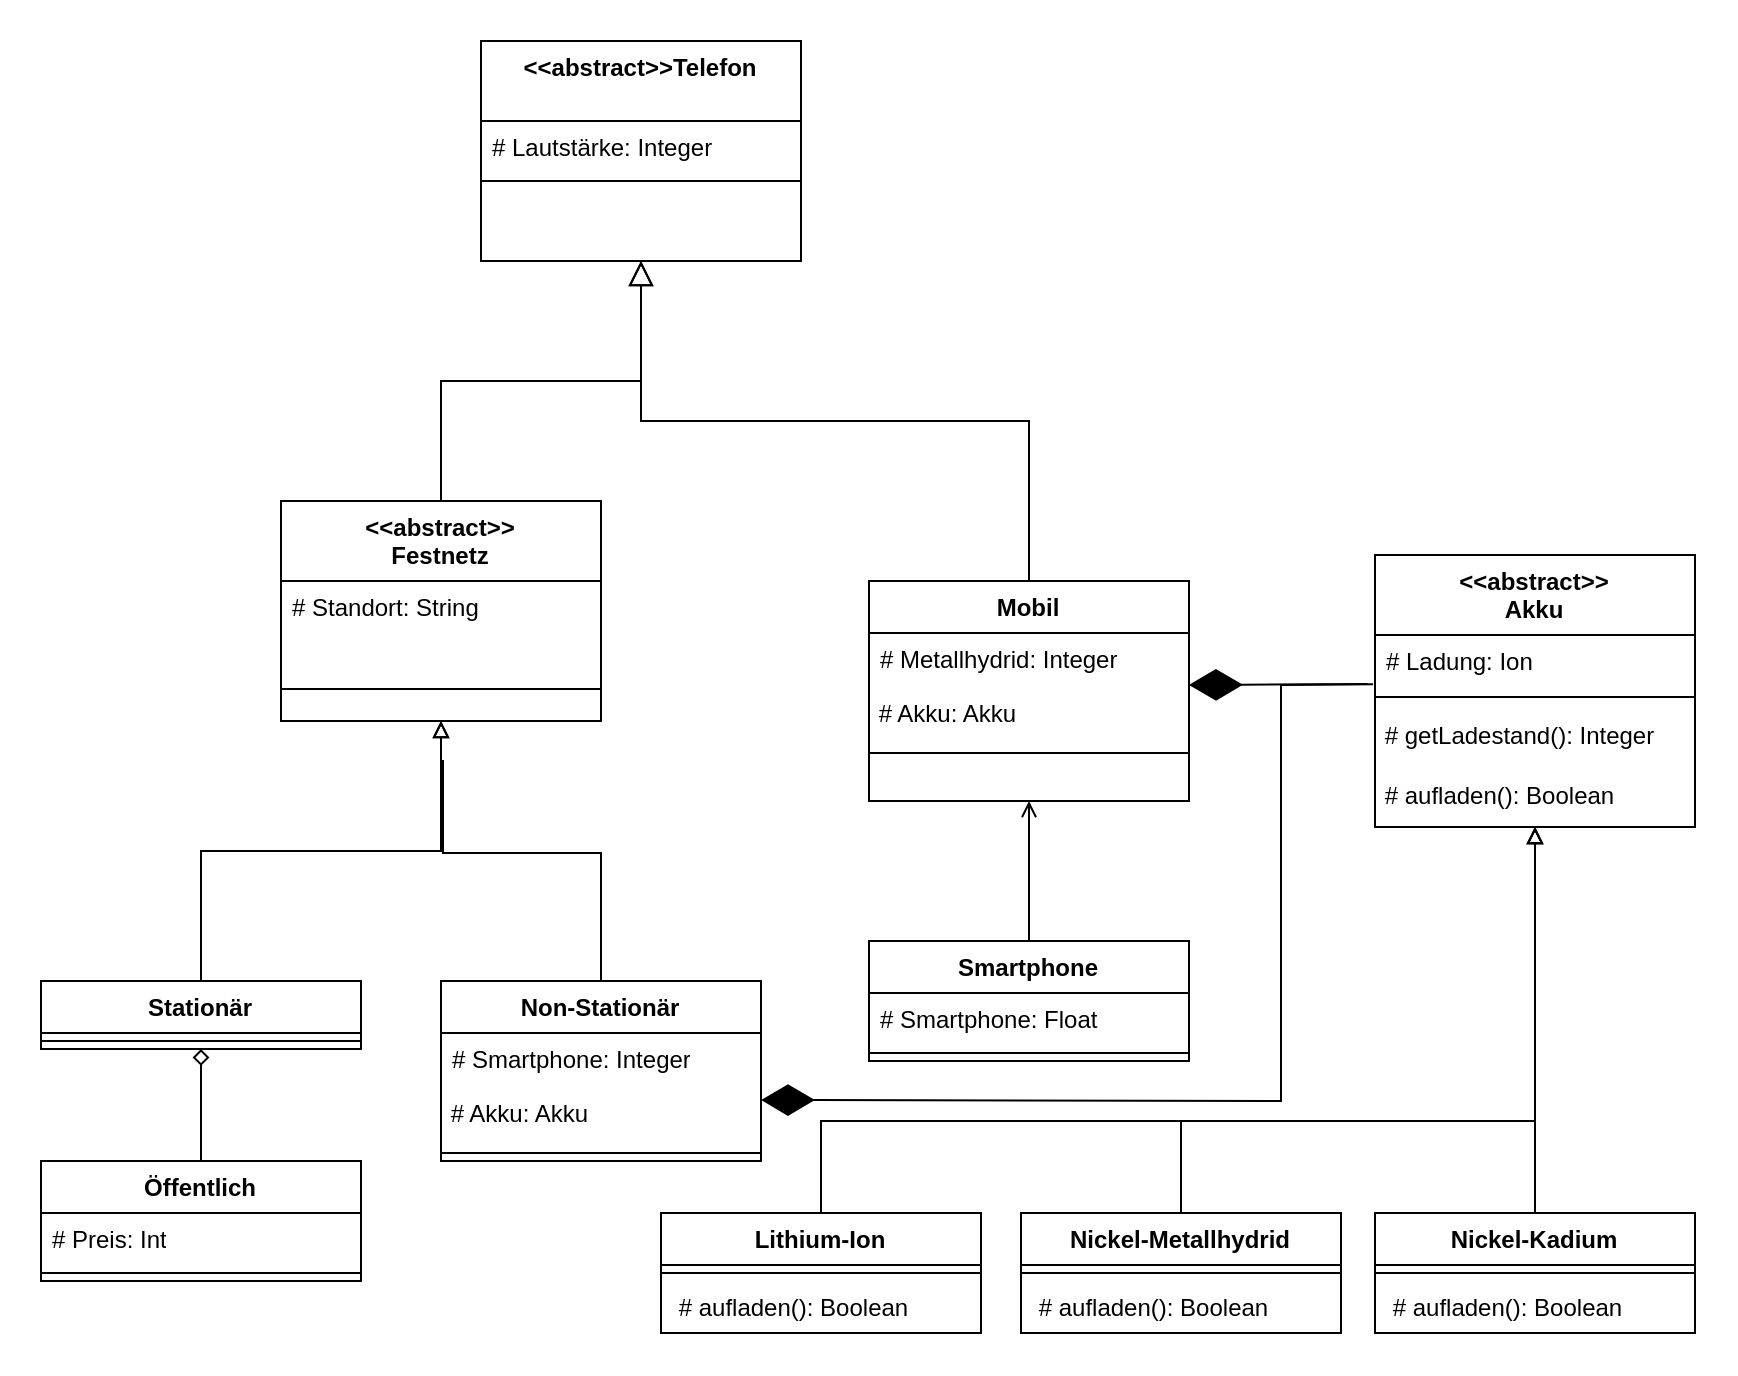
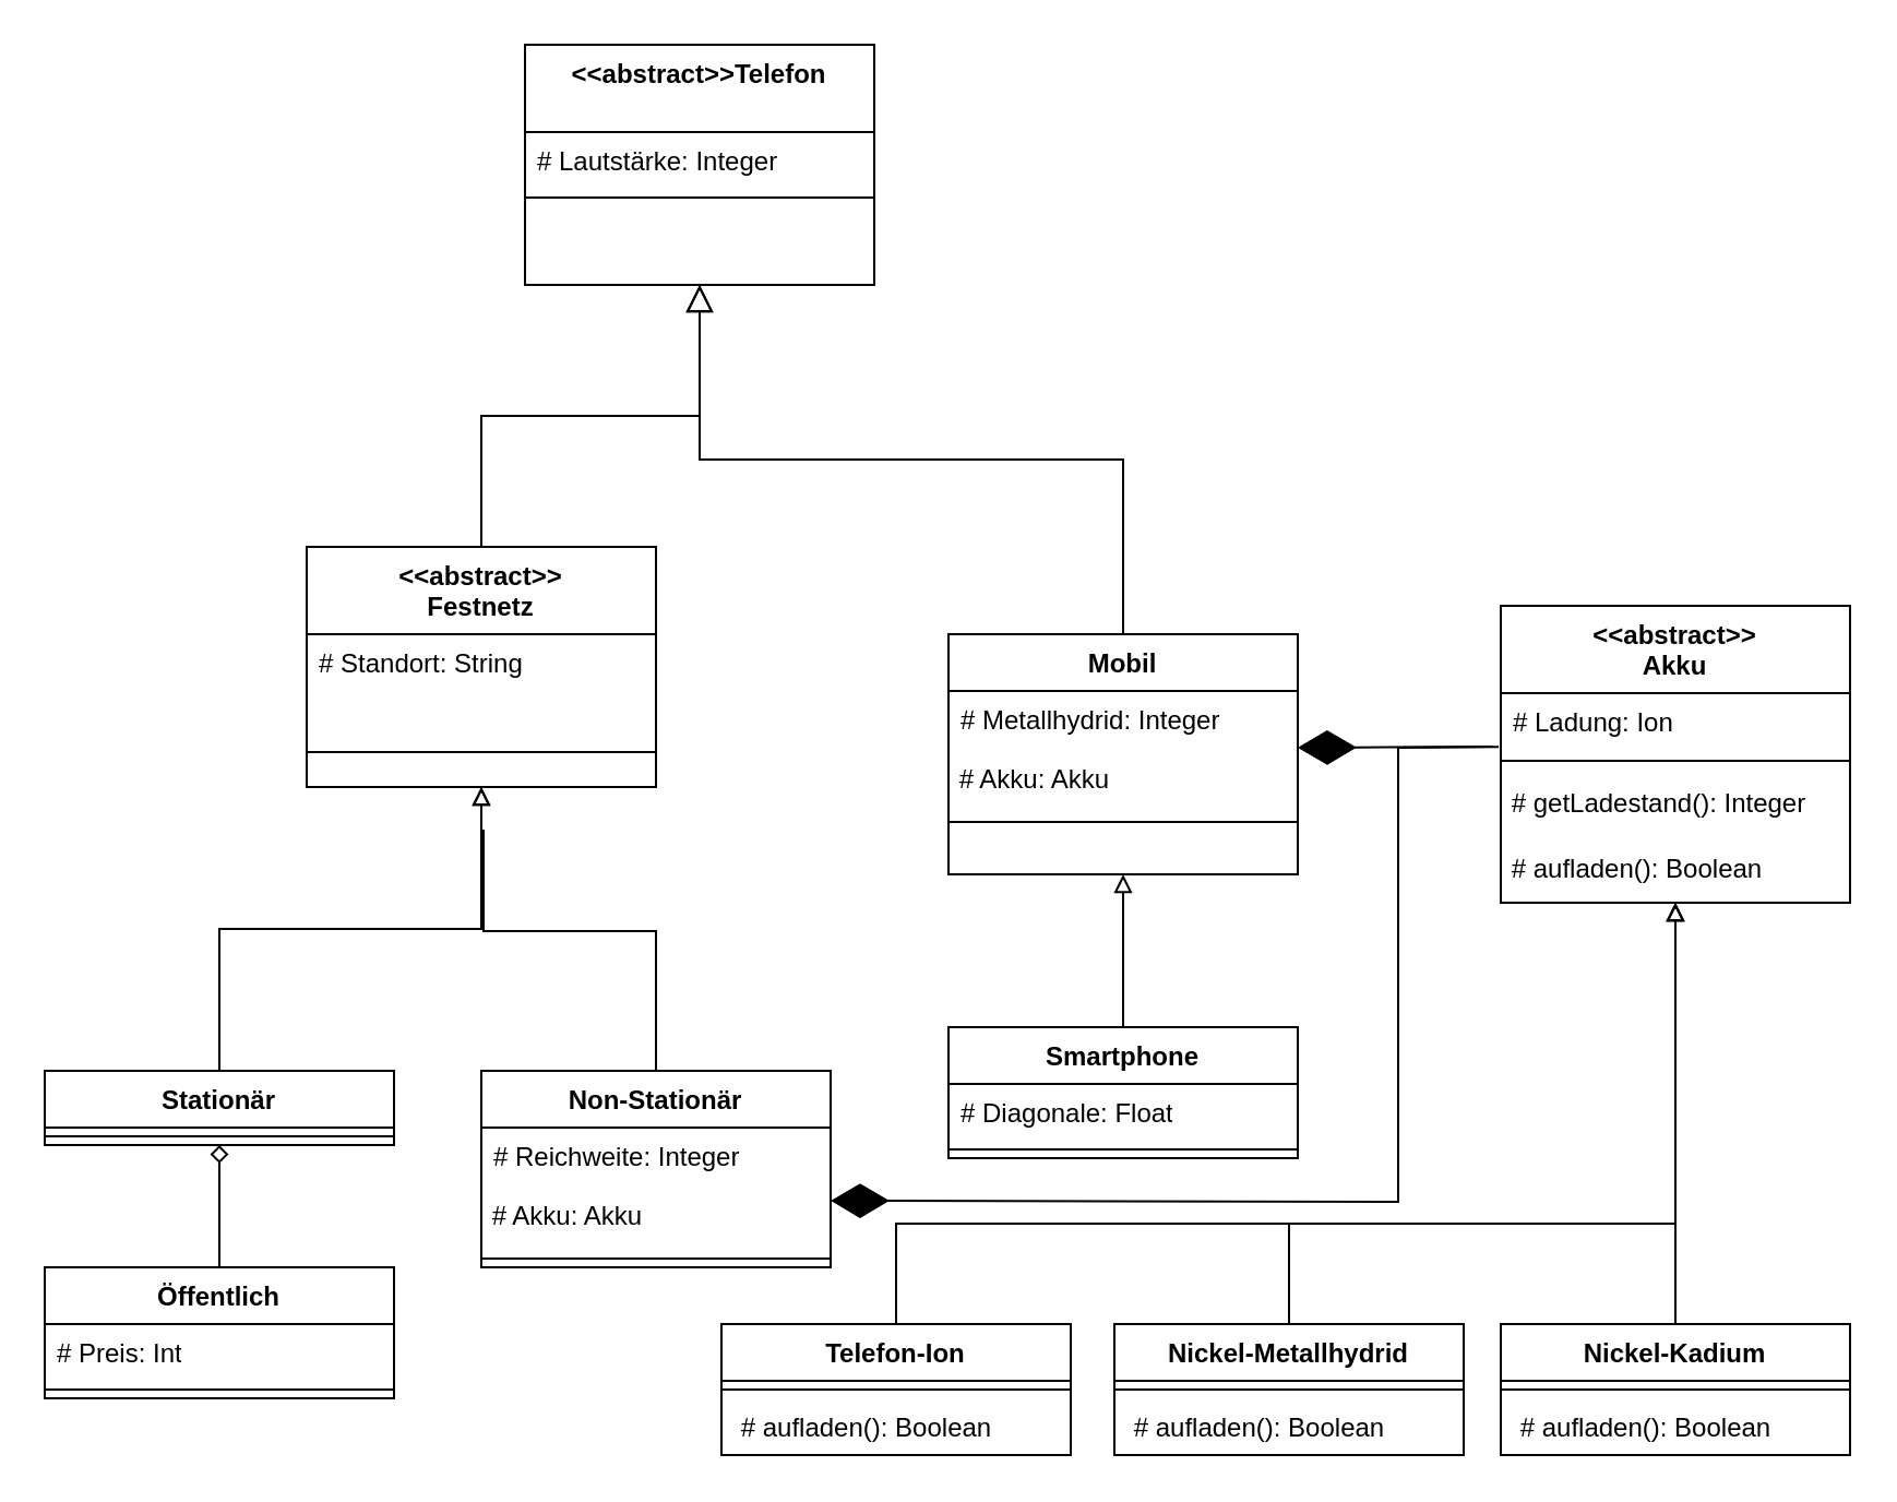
  <mxCell id="0" />
  <mxCell id="1" parent="0" />
  <mxCell id="2" value="&lt;&lt;abstract&gt;&gt;Telefon" style="swimlane;fontStyle=1;align=center;verticalAlign=top;childLayout=stackLayout;horizontal=1;startSize=40;horizontalStack=0;resizeParent=1;resizeLast=0;collapsible=1;marginBottom=0;rounded=0;shadow=0;strokeWidth=1;" parent="1" vertex="1"><mxGeometry x="240" y="20" width="160" height="110" as="geometry"><mxRectangle x="230" y="140" width="160" height="26" as="alternateBounds" /></mxGeometry></mxCell>
  <mxCell id="3" value="# Lautstärke: Integer" style="text;align=left;verticalAlign=top;spacingLeft=4;spacingRight=4;overflow=hidden;rotatable=0;points=[[0,0.5],[1,0.5]];portConstraint=eastwest;" parent="2" vertex="1"><mxGeometry y="40" width="160" height="26" as="geometry" /></mxCell>
  <mxCell id="4" value="" style="line;html=1;strokeWidth=1;align=left;verticalAlign=middle;spacingTop=-1;spacingLeft=3;spacingRight=3;rotatable=0;labelPosition=right;points=[];portConstraint=eastwest;" parent="2" vertex="1"><mxGeometry y="66" width="160" height="8" as="geometry" /></mxCell>
  <mxCell id="5" value="&lt;&lt;abstract&gt;&gt;&#10;Festnetz" style="swimlane;fontStyle=1;align=center;verticalAlign=top;childLayout=stackLayout;horizontal=1;startSize=40;horizontalStack=0;resizeParent=1;resizeLast=0;collapsible=1;marginBottom=0;rounded=0;shadow=0;strokeWidth=1;" parent="1" vertex="1"><mxGeometry x="140" y="250" width="160" height="110" as="geometry"><mxRectangle x="130" y="380" width="160" height="26" as="alternateBounds" /></mxGeometry></mxCell>
  <mxCell id="6" value="# Standort: String" style="text;align=left;verticalAlign=top;spacingLeft=4;spacingRight=4;overflow=hidden;rotatable=0;points=[[0,0.5],[1,0.5]];portConstraint=eastwest;" parent="5" vertex="1"><mxGeometry y="40" width="160" height="50" as="geometry" /></mxCell>
  <mxCell id="7" value="" style="line;html=1;strokeWidth=1;align=left;verticalAlign=middle;spacingTop=-1;spacingLeft=3;spacingRight=3;rotatable=0;labelPosition=right;points=[];portConstraint=eastwest;" parent="5" vertex="1"><mxGeometry y="90" width="160" height="8" as="geometry" /></mxCell>
  <mxCell id="8" value="" style="endArrow=block;endSize=10;endFill=0;shadow=0;strokeWidth=1;rounded=0;curved=0;edgeStyle=elbowEdgeStyle;elbow=vertical;" parent="1" source="5" target="2" edge="1"><mxGeometry width="160" relative="1" as="geometry"><mxPoint x="220" y="133" as="sourcePoint" /><mxPoint x="220" y="133" as="targetPoint" /></mxGeometry></mxCell>
  <mxCell id="9" value="Mobil" style="swimlane;fontStyle=1;align=center;verticalAlign=top;childLayout=stackLayout;horizontal=1;startSize=26;horizontalStack=0;resizeParent=1;resizeLast=0;collapsible=1;marginBottom=0;rounded=0;shadow=0;strokeWidth=1;" parent="1" vertex="1"><mxGeometry x="434" y="290" width="160" height="110" as="geometry"><mxRectangle x="340" y="380" width="170" height="26" as="alternateBounds" /></mxGeometry></mxCell>
  <mxCell id="10" value="# Metallhydrid: Integer&#10;" style="text;align=left;verticalAlign=top;spacingLeft=4;spacingRight=4;overflow=hidden;rotatable=0;points=[[0,0.5],[1,0.5]];portConstraint=eastwest;" parent="9" vertex="1"><mxGeometry y="26" width="160" height="26" as="geometry" /></mxCell>
  <mxCell id="11" value="&amp;nbsp;# Akku: Akku" style="text;html=1;align=left;verticalAlign=middle;whiteSpace=wrap;rounded=0;" parent="9" vertex="1"><mxGeometry y="52" width="160" height="30" as="geometry" /></mxCell>
  <mxCell id="12" value="" style="line;html=1;strokeWidth=1;align=left;verticalAlign=middle;spacingTop=-1;spacingLeft=3;spacingRight=3;rotatable=0;labelPosition=right;points=[];portConstraint=eastwest;" parent="9" vertex="1"><mxGeometry y="82" width="160" height="8" as="geometry" /></mxCell>
  <mxCell id="13" value="" style="endArrow=block;endSize=10;endFill=0;shadow=0;strokeWidth=1;rounded=0;curved=0;edgeStyle=elbowEdgeStyle;elbow=vertical;" parent="1" source="9" target="2" edge="1"><mxGeometry width="160" relative="1" as="geometry"><mxPoint x="230" y="303" as="sourcePoint" /><mxPoint x="330" y="201" as="targetPoint" /></mxGeometry></mxCell>
  <mxCell id="14" value="&lt;div&gt;&amp;lt;&amp;lt;abstract&amp;gt;&amp;gt;&lt;/div&gt;Akku" style="swimlane;fontStyle=1;align=center;verticalAlign=top;childLayout=stackLayout;horizontal=1;startSize=40;horizontalStack=0;resizeParent=1;resizeParentMax=0;resizeLast=0;collapsible=1;marginBottom=0;whiteSpace=wrap;html=1;" parent="1" vertex="1"><mxGeometry x="687" y="277" width="160" height="136" as="geometry" /></mxCell>
  <mxCell id="15" value="# Ladung: Ion" style="text;strokeColor=none;fillColor=none;align=left;verticalAlign=top;spacingLeft=4;spacingRight=4;overflow=hidden;rotatable=0;points=[[0,0.5],[1,0.5]];portConstraint=eastwest;whiteSpace=wrap;html=1;" parent="14" vertex="1"><mxGeometry y="40" width="160" height="26" as="geometry" /></mxCell>
  <mxCell id="16" value="" style="line;strokeWidth=1;fillColor=none;align=left;verticalAlign=middle;spacingTop=-1;spacingLeft=3;spacingRight=3;rotatable=0;labelPosition=right;points=[];portConstraint=eastwest;strokeColor=inherit;" parent="14" vertex="1"><mxGeometry y="66" width="160" height="10" as="geometry" /></mxCell>
  <mxCell id="17" value="&amp;nbsp;# getLadestand(): Integer" style="text;html=1;align=left;verticalAlign=middle;whiteSpace=wrap;rounded=0;" parent="14" vertex="1"><mxGeometry y="76" width="160" height="30" as="geometry" /></mxCell>
  <mxCell id="18" value="&amp;nbsp;# aufladen(): Boolean" style="text;html=1;align=left;verticalAlign=middle;whiteSpace=wrap;rounded=0;" parent="14" vertex="1"><mxGeometry y="106" width="160" height="30" as="geometry" /></mxCell>
  <mxCell id="19" style="edgeStyle=orthogonalEdgeStyle;rounded=0;orthogonalLoop=1;jettySize=auto;html=1;entryX=0.5;entryY=1;entryDx=0;entryDy=0;endArrow=block;endFill=0;" parent="1" source="20" target="5" edge="1"><mxGeometry relative="1" as="geometry" /></mxCell>
  <mxCell id="20" value="Stationär" style="swimlane;fontStyle=1;align=center;verticalAlign=top;childLayout=stackLayout;horizontal=1;startSize=26;horizontalStack=0;resizeParent=1;resizeParentMax=0;resizeLast=0;collapsible=1;marginBottom=0;whiteSpace=wrap;html=1;" parent="1" vertex="1"><mxGeometry y="490" width="160" height="34" as="geometry" x="20" /></mxCell>
  <mxCell id="21" value="" style="line;strokeWidth=1;fillColor=none;align=left;verticalAlign=middle;spacingTop=-1;spacingLeft=3;spacingRight=3;rotatable=0;labelPosition=right;points=[];portConstraint=eastwest;strokeColor=inherit;" parent="20" vertex="1"><mxGeometry y="26" width="160" height="8" as="geometry" /></mxCell>
  <mxCell id="22" style="edgeStyle=orthogonalEdgeStyle;rounded=0;orthogonalLoop=1;jettySize=auto;html=1;endArrow=block;endFill=0;" parent="1" source="23" edge="1"><mxGeometry relative="1" as="geometry"><mxPoint x="220" y="360" as="targetPoint" /><Array as="points"><mxPoint x="300" y="426" /><mxPoint x="221" y="426" /><mxPoint x="221" y="380" /></Array></mxGeometry></mxCell>
  <mxCell id="23" value="Non-Stationär" style="swimlane;fontStyle=1;align=center;verticalAlign=top;childLayout=stackLayout;horizontal=1;startSize=26;horizontalStack=0;resizeParent=1;resizeParentMax=0;resizeLast=0;collapsible=1;marginBottom=0;whiteSpace=wrap;html=1;" parent="1" vertex="1"><mxGeometry x="220" y="490" width="160" height="90" as="geometry" /></mxCell>
- <mxCell id="24" value="# Smartphone: Integer" style="text;strokeColor=none;fillColor=none;align=left;verticalAlign=top;spacingLeft=4;spacingRight=4;overflow=hidden;rotatable=0;points=[[0,0.5],[1,0.5]];portConstraint=eastwest;whiteSpace=wrap;html=1;" parent="23" vertex="1"><mxGeometry y="26" width="160" height="26" as="geometry" /></mxCell>
+ <mxCell id="24" value="# Reichweite: Integer" style="text;strokeColor=none;fillColor=none;align=left;verticalAlign=top;spacingLeft=4;spacingRight=4;overflow=hidden;rotatable=0;points=[[0,0.5],[1,0.5]];portConstraint=eastwest;whiteSpace=wrap;html=1;" parent="23" vertex="1"><mxGeometry y="26" width="160" height="26" as="geometry" /></mxCell>
  <mxCell id="25" value="&amp;nbsp;# Akku: Akku" style="text;html=1;align=left;verticalAlign=middle;whiteSpace=wrap;rounded=0;" parent="23" vertex="1"><mxGeometry y="52" width="160" height="30" as="geometry" /></mxCell>
  <mxCell id="26" value="" style="line;strokeWidth=1;fillColor=none;align=left;verticalAlign=middle;spacingTop=-1;spacingLeft=3;spacingRight=3;rotatable=0;labelPosition=right;points=[];portConstraint=eastwest;strokeColor=inherit;" parent="23" vertex="1"><mxGeometry y="82" width="160" height="8" as="geometry" /></mxCell>
- <mxCell id="27" style="edgeStyle=orthogonalEdgeStyle;rounded=0;orthogonalLoop=1;jettySize=auto;html=1;entryX=0.5;entryY=1;entryDx=0;entryDy=0;endArrow=open;endFill=0;" parent="1" source="28" target="9" edge="1"><mxGeometry relative="1" as="geometry" /></mxCell>
+ <mxCell id="27" style="edgeStyle=orthogonalEdgeStyle;rounded=0;orthogonalLoop=1;jettySize=auto;html=1;entryX=0.5;entryY=1;entryDx=0;entryDy=0;endArrow=block;endFill=0;" parent="1" source="28" target="9" edge="1"><mxGeometry relative="1" as="geometry" /></mxCell>
  <mxCell id="28" value="Smartphone" style="swimlane;fontStyle=1;align=center;verticalAlign=top;childLayout=stackLayout;horizontal=1;startSize=26;horizontalStack=0;resizeParent=1;resizeParentMax=0;resizeLast=0;collapsible=1;marginBottom=0;whiteSpace=wrap;html=1;" parent="1" vertex="1"><mxGeometry x="434" y="470" width="160" height="60" as="geometry" /></mxCell>
- <mxCell id="29" value="# Smartphone: Float" style="text;strokeColor=none;fillColor=none;align=left;verticalAlign=top;spacingLeft=4;spacingRight=4;overflow=hidden;rotatable=0;points=[[0,0.5],[1,0.5]];portConstraint=eastwest;whiteSpace=wrap;html=1;" parent="28" vertex="1"><mxGeometry y="26" width="160" height="26" as="geometry" /></mxCell>
+ <mxCell id="29" value="# Diagonale: Float" style="text;strokeColor=none;fillColor=none;align=left;verticalAlign=top;spacingLeft=4;spacingRight=4;overflow=hidden;rotatable=0;points=[[0,0.5],[1,0.5]];portConstraint=eastwest;whiteSpace=wrap;html=1;" parent="28" vertex="1"><mxGeometry y="26" width="160" height="26" as="geometry" /></mxCell>
  <mxCell id="30" value="" style="line;strokeWidth=1;fillColor=none;align=left;verticalAlign=middle;spacingTop=-1;spacingLeft=3;spacingRight=3;rotatable=0;labelPosition=right;points=[];portConstraint=eastwest;strokeColor=inherit;" parent="28" vertex="1"><mxGeometry y="52" width="160" height="8" as="geometry" /></mxCell>
  <mxCell id="31" style="edgeStyle=orthogonalEdgeStyle;rounded=0;orthogonalLoop=1;jettySize=auto;html=1;entryX=0.5;entryY=1;entryDx=0;entryDy=0;endArrow=diamond;endFill=0;" parent="1" source="32" target="20" edge="1"><mxGeometry relative="1" as="geometry" /></mxCell>
  <mxCell id="32" value="Öffentlich" style="swimlane;fontStyle=1;align=center;verticalAlign=top;childLayout=stackLayout;horizontal=1;startSize=26;horizontalStack=0;resizeParent=1;resizeParentMax=0;resizeLast=0;collapsible=1;marginBottom=0;whiteSpace=wrap;html=1;" parent="1" vertex="1"><mxGeometry y="580" width="160" height="60" as="geometry" x="20" /></mxCell>
  <mxCell id="33" value="# Preis: Int" style="text;strokeColor=none;fillColor=none;align=left;verticalAlign=top;spacingLeft=4;spacingRight=4;overflow=hidden;rotatable=0;points=[[0,0.5],[1,0.5]];portConstraint=eastwest;whiteSpace=wrap;html=1;" parent="32" vertex="1"><mxGeometry y="26" width="160" height="26" as="geometry" /></mxCell>
  <mxCell id="34" value="" style="line;strokeWidth=1;fillColor=none;align=left;verticalAlign=middle;spacingTop=-1;spacingLeft=3;spacingRight=3;rotatable=0;labelPosition=right;points=[];portConstraint=eastwest;strokeColor=inherit;" parent="32" vertex="1"><mxGeometry y="52" width="160" height="8" as="geometry" /></mxCell>
  <mxCell id="35" value="" style="endArrow=diamondThin;endFill=1;endSize=24;html=1;rounded=0;entryX=1;entryY=0;entryDx=0;entryDy=0;exitX=-0.023;exitY=0.941;exitDx=0;exitDy=0;exitPerimeter=0;" parent="1" source="15" target="11" edge="1"><mxGeometry width="160" relative="1" as="geometry"><mxPoint x="410" y="400" as="sourcePoint" /><mxPoint x="570" y="400" as="targetPoint" /></mxGeometry></mxCell>
  <mxCell id="36" style="edgeStyle=orthogonalEdgeStyle;rounded=0;orthogonalLoop=1;jettySize=auto;html=1;entryX=0.5;entryY=1;entryDx=0;entryDy=0;endArrow=block;endFill=0;" parent="1" source="37" target="18" edge="1"><mxGeometry relative="1" as="geometry" /></mxCell>
  <mxCell id="37" value="Nickel-Kadium" style="swimlane;fontStyle=1;align=center;verticalAlign=top;childLayout=stackLayout;horizontal=1;startSize=26;horizontalStack=0;resizeParent=1;resizeParentMax=0;resizeLast=0;collapsible=1;marginBottom=0;whiteSpace=wrap;html=1;" parent="1" vertex="1"><mxGeometry x="687" y="606" width="160" height="60" as="geometry" /></mxCell>
  <mxCell id="38" value="" style="line;strokeWidth=1;fillColor=none;align=left;verticalAlign=middle;spacingTop=-1;spacingLeft=3;spacingRight=3;rotatable=0;labelPosition=right;points=[];portConstraint=eastwest;strokeColor=inherit;" parent="37" vertex="1"><mxGeometry y="26" width="160" height="8" as="geometry" /></mxCell>
  <mxCell id="39" value="&amp;nbsp;# aufladen(): Boolean" style="text;strokeColor=none;fillColor=none;align=left;verticalAlign=top;spacingLeft=4;spacingRight=4;overflow=hidden;rotatable=0;points=[[0,0.5],[1,0.5]];portConstraint=eastwest;whiteSpace=wrap;html=1;" parent="37" vertex="1"><mxGeometry y="34" width="160" height="26" as="geometry" /></mxCell>
  <mxCell id="40" style="edgeStyle=orthogonalEdgeStyle;rounded=0;orthogonalLoop=1;jettySize=auto;html=1;entryX=0.5;entryY=1;entryDx=0;entryDy=0;endArrow=block;endFill=0;" parent="1" source="41" target="18" edge="1"><mxGeometry relative="1" as="geometry"><Array as="points"><mxPoint x="590" y="560" /><mxPoint x="767" y="560" /></Array></mxGeometry></mxCell>
  <mxCell id="41" value="Nickel-Metallhydrid" style="swimlane;fontStyle=1;align=center;verticalAlign=top;childLayout=stackLayout;horizontal=1;startSize=26;horizontalStack=0;resizeParent=1;resizeParentMax=0;resizeLast=0;collapsible=1;marginBottom=0;whiteSpace=wrap;html=1;" parent="1" vertex="1"><mxGeometry x="510" y="606" width="160" height="60" as="geometry" /></mxCell>
  <mxCell id="42" value="" style="line;strokeWidth=1;fillColor=none;align=left;verticalAlign=middle;spacingTop=-1;spacingLeft=3;spacingRight=3;rotatable=0;labelPosition=right;points=[];portConstraint=eastwest;strokeColor=inherit;" parent="41" vertex="1"><mxGeometry y="26" width="160" height="8" as="geometry" /></mxCell>
  <mxCell id="43" value="&amp;nbsp;# aufladen(): Boolean" style="text;strokeColor=none;fillColor=none;align=left;verticalAlign=top;spacingLeft=4;spacingRight=4;overflow=hidden;rotatable=0;points=[[0,0.5],[1,0.5]];portConstraint=eastwest;whiteSpace=wrap;html=1;" parent="41" vertex="1"><mxGeometry y="34" width="160" height="26" as="geometry" /></mxCell>
  <mxCell id="44" style="edgeStyle=orthogonalEdgeStyle;rounded=0;orthogonalLoop=1;jettySize=auto;html=1;entryX=0.5;entryY=1;entryDx=0;entryDy=0;endArrow=block;endFill=0;" parent="1" source="45" target="18" edge="1"><mxGeometry relative="1" as="geometry"><Array as="points"><mxPoint x="410" y="560" /><mxPoint x="767" y="560" /></Array></mxGeometry></mxCell>
- <mxCell id="45" value="Lithium-Ion" style="swimlane;fontStyle=1;align=center;verticalAlign=top;childLayout=stackLayout;horizontal=1;startSize=26;horizontalStack=0;resizeParent=1;resizeParentMax=0;resizeLast=0;collapsible=1;marginBottom=0;whiteSpace=wrap;html=1;" parent="1" vertex="1"><mxGeometry x="330" y="606" width="160" height="60" as="geometry" /></mxCell>
+ <mxCell id="45" value="Telefon-Ion" style="swimlane;fontStyle=1;align=center;verticalAlign=top;childLayout=stackLayout;horizontal=1;startSize=26;horizontalStack=0;resizeParent=1;resizeParentMax=0;resizeLast=0;collapsible=1;marginBottom=0;whiteSpace=wrap;html=1;" parent="1" vertex="1"><mxGeometry x="330" y="606" width="160" height="60" as="geometry" /></mxCell>
  <mxCell id="46" value="" style="line;strokeWidth=1;fillColor=none;align=left;verticalAlign=middle;spacingTop=-1;spacingLeft=3;spacingRight=3;rotatable=0;labelPosition=right;points=[];portConstraint=eastwest;strokeColor=inherit;" parent="45" vertex="1"><mxGeometry y="26" width="160" height="8" as="geometry" /></mxCell>
  <mxCell id="47" value="&amp;nbsp;# aufladen(): Boolean" style="text;strokeColor=none;fillColor=none;align=left;verticalAlign=top;spacingLeft=4;spacingRight=4;overflow=hidden;rotatable=0;points=[[0,0.5],[1,0.5]];portConstraint=eastwest;whiteSpace=wrap;html=1;" parent="45" vertex="1"><mxGeometry y="34" width="160" height="26" as="geometry" /></mxCell>
  <mxCell id="48" value="" style="endArrow=diamondThin;endFill=1;endSize=24;html=1;rounded=0;entryX=1;entryY=0.25;entryDx=0;entryDy=0;exitX=-0.006;exitY=0.946;exitDx=0;exitDy=0;exitPerimeter=0;" edge="1" parent="1" source="15" target="25"><mxGeometry width="160" relative="1" as="geometry"><mxPoint x="693" y="351" as="sourcePoint" /><mxPoint x="604" y="352" as="targetPoint" /><Array as="points"><mxPoint x="640" y="342" /><mxPoint x="640" y="550" /></Array></mxGeometry></mxCell>
